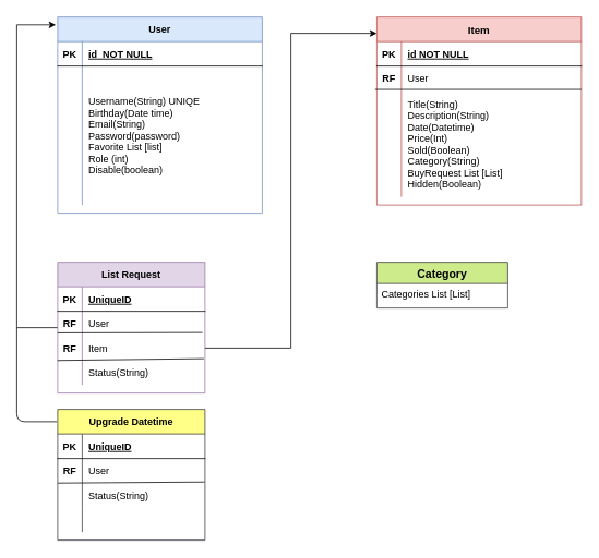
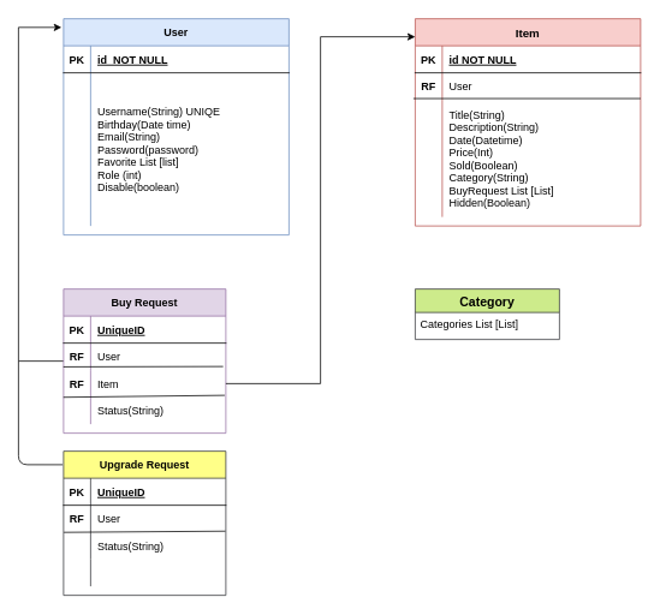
  <mxCell id="0" />
  <mxCell id="1" parent="0" />
  <mxCell id="2" value="Item" style="shape=table;startSize=30;container=1;collapsible=1;childLayout=tableLayout;fixedRows=1;rowLines=0;fontStyle=1;align=center;resizeLast=1;fillColor=#f8cecc;strokeColor=#b85450;fontSize=13;" parent="1" vertex="1"><mxGeometry x="460" y="20" width="250" height="230" as="geometry" /></mxCell>
  <mxCell id="3" value="" style="shape=partialRectangle;collapsible=0;dropTarget=0;pointerEvents=0;fillColor=none;points=[[0,0.5],[1,0.5]];portConstraint=eastwest;top=0;left=0;right=0;bottom=1;" parent="2" vertex="1"><mxGeometry y="30" width="250" height="30" as="geometry" /></mxCell>
  <mxCell id="4" value="PK" style="shape=partialRectangle;overflow=hidden;connectable=0;fillColor=none;top=0;left=0;bottom=0;right=0;fontStyle=1;" parent="3" vertex="1"><mxGeometry width="30" height="30" as="geometry" /></mxCell>
  <mxCell id="5" value="id NOT NULL " style="shape=partialRectangle;overflow=hidden;connectable=0;fillColor=none;top=0;left=0;bottom=0;right=0;align=left;spacingLeft=6;fontStyle=5;" parent="3" vertex="1"><mxGeometry x="30" width="220" height="30" as="geometry" /></mxCell>
  <mxCell id="6" value="" style="shape=partialRectangle;collapsible=0;dropTarget=0;pointerEvents=0;fillColor=none;points=[[0,0.5],[1,0.5]];portConstraint=eastwest;top=0;left=0;right=0;bottom=0;" parent="2" vertex="1"><mxGeometry y="60" width="250" height="30" as="geometry" /></mxCell>
  <mxCell id="7" value="RF" style="shape=partialRectangle;overflow=hidden;connectable=0;fillColor=none;top=0;left=0;bottom=0;right=0;fontStyle=1" parent="6" vertex="1"><mxGeometry width="30" height="30" as="geometry" /></mxCell>
  <mxCell id="8" value="User" style="shape=partialRectangle;overflow=hidden;connectable=0;fillColor=none;top=0;left=0;bottom=0;right=0;align=left;spacingLeft=6;" parent="6" vertex="1"><mxGeometry x="30" width="220" height="30" as="geometry" /></mxCell>
  <mxCell id="9" value="" style="shape=partialRectangle;collapsible=0;dropTarget=0;pointerEvents=0;fillColor=none;points=[[0,0.5],[1,0.5]];portConstraint=eastwest;top=0;left=0;right=0;bottom=0;" parent="2" vertex="1"><mxGeometry y="90" width="250" height="130" as="geometry" /></mxCell>
  <mxCell id="10" value="" style="shape=partialRectangle;overflow=hidden;connectable=0;fillColor=none;top=0;left=0;bottom=0;right=0;" parent="9" vertex="1"><mxGeometry width="30" height="130" as="geometry" /></mxCell>
  <mxCell id="11" value="Title(String)&#10;Description(String)&#10;Date(Datetime)&#10;Price(Int)&#10;Sold(Boolean)&#10;Category(String)&#10;BuyRequest List [List]&#10;Hidden(Boolean)" style="shape=partialRectangle;overflow=hidden;connectable=0;fillColor=none;top=0;left=0;bottom=0;right=0;align=left;spacingLeft=6;" parent="9" vertex="1"><mxGeometry x="30" width="220" height="130" as="geometry" /></mxCell>
  <mxCell id="12" value="" style="endArrow=none;html=1;entryX=1;entryY=-0.011;entryDx=0;entryDy=0;entryPerimeter=0;exitX=-0.008;exitY=-0.011;exitDx=0;exitDy=0;exitPerimeter=0;" parent="2" source="9" target="9" edge="1"><mxGeometry width="50" height="50" relative="1" as="geometry"><mxPoint x="-150" y="180" as="sourcePoint" /><mxPoint x="-100" y="130" as="targetPoint" /></mxGeometry></mxCell>
  <mxCell id="13" value="User" style="shape=table;startSize=30;container=1;collapsible=1;childLayout=tableLayout;fixedRows=1;rowLines=0;fontStyle=1;align=center;resizeLast=1;fillColor=#dae8fc;strokeColor=#6c8ebf;" parent="1" vertex="1"><mxGeometry x="70" y="20" width="250" height="240" as="geometry" /></mxCell>
  <mxCell id="14" value="" style="shape=partialRectangle;collapsible=0;dropTarget=0;pointerEvents=0;fillColor=none;points=[[0,0.5],[1,0.5]];portConstraint=eastwest;top=0;left=0;right=0;bottom=1;" parent="13" vertex="1"><mxGeometry y="30" width="250" height="30" as="geometry" /></mxCell>
  <mxCell id="15" value="PK" style="shape=partialRectangle;overflow=hidden;connectable=0;fillColor=none;top=0;left=0;bottom=0;right=0;fontStyle=1;" parent="14" vertex="1"><mxGeometry width="30" height="30" as="geometry" /></mxCell>
  <mxCell id="16" value="id  NOT NULL " style="shape=partialRectangle;overflow=hidden;connectable=0;fillColor=none;top=0;left=0;bottom=0;right=0;align=left;spacingLeft=6;fontStyle=5;" parent="14" vertex="1"><mxGeometry x="30" width="220" height="30" as="geometry" /></mxCell>
  <mxCell id="17" value="" style="shape=partialRectangle;collapsible=0;dropTarget=0;pointerEvents=0;fillColor=none;points=[[0,0.5],[1,0.5]];portConstraint=eastwest;top=0;left=0;right=0;bottom=0;" parent="13" vertex="1"><mxGeometry y="60" width="250" height="170" as="geometry" /></mxCell>
  <mxCell id="18" value="" style="shape=partialRectangle;overflow=hidden;connectable=0;fillColor=none;top=0;left=0;bottom=0;right=0;" parent="17" vertex="1"><mxGeometry width="30" height="170" as="geometry" /></mxCell>
  <mxCell id="19" value="Username(String) UNIQE&#10;Birthday(Date time)&#10;Email(String)&#10;Password(password)&#10;Favorite List [list]&#10;Role (int)&#10;Disable(boolean)" style="shape=partialRectangle;overflow=hidden;connectable=0;fillColor=none;top=0;left=0;bottom=0;right=0;align=left;spacingLeft=6;" parent="17" vertex="1"><mxGeometry x="30" width="220" height="170" as="geometry" /></mxCell>
  <mxCell id="20" value="Category" style="swimlane;fontStyle=1;childLayout=stackLayout;horizontal=1;startSize=26;horizontalStack=0;resizeParent=1;resizeParentMax=0;resizeLast=0;collapsible=1;marginBottom=0;align=center;fontSize=14;fillColor=#cdeb8b;strokeColor=#36393d;" parent="1" vertex="1"><mxGeometry x="460" y="320" width="160" height="56" as="geometry" /></mxCell>
  <mxCell id="21" value="Categories List [List]" style="text;strokeColor=none;fillColor=none;spacingLeft=4;spacingRight=4;overflow=hidden;rotatable=0;points=[[0,0.5],[1,0.5]];portConstraint=eastwest;fontSize=12;" parent="20" vertex="1"><mxGeometry y="26" width="160" height="30" as="geometry" /></mxCell>
  <mxCell id="22" style="edgeStyle=orthogonalEdgeStyle;rounded=0;orthogonalLoop=1;jettySize=auto;html=1;entryX=-0.009;entryY=0.04;entryDx=0;entryDy=0;entryPerimeter=0;" edge="1" parent="1" source="23" target="13"><mxGeometry relative="1" as="geometry"><mxPoint x="40" y="30" as="targetPoint" /><Array as="points"><mxPoint x="20" y="400" /><mxPoint x="20" y="30" /></Array></mxGeometry></mxCell>
- <mxCell id="23" value="List Request" style="shape=table;startSize=30;container=1;collapsible=1;childLayout=tableLayout;fixedRows=1;rowLines=0;fontStyle=1;align=center;resizeLast=1;fillColor=#e1d5e7;strokeColor=#9673a6;" parent="1" vertex="1"><mxGeometry x="70" y="320" width="180" height="160" as="geometry" /></mxCell>
+ <mxCell id="23" value="Buy Request" style="shape=table;startSize=30;container=1;collapsible=1;childLayout=tableLayout;fixedRows=1;rowLines=0;fontStyle=1;align=center;resizeLast=1;fillColor=#e1d5e7;strokeColor=#9673a6;" parent="1" vertex="1"><mxGeometry x="70" y="320" width="180" height="160" as="geometry" /></mxCell>
  <mxCell id="24" value="" style="shape=partialRectangle;collapsible=0;dropTarget=0;pointerEvents=0;fillColor=none;top=0;left=0;bottom=1;right=0;points=[[0,0.5],[1,0.5]];portConstraint=eastwest;" parent="23" vertex="1"><mxGeometry y="30" width="180" height="30" as="geometry" /></mxCell>
  <mxCell id="25" value="PK" style="shape=partialRectangle;connectable=0;fillColor=none;top=0;left=0;bottom=0;right=0;fontStyle=1;overflow=hidden;" parent="24" vertex="1"><mxGeometry width="30" height="30" as="geometry" /></mxCell>
  <mxCell id="26" value="UniqueID" style="shape=partialRectangle;connectable=0;fillColor=none;top=0;left=0;bottom=0;right=0;align=left;spacingLeft=6;fontStyle=5;overflow=hidden;" parent="24" vertex="1"><mxGeometry x="30" width="150" height="30" as="geometry" /></mxCell>
  <mxCell id="27" value="" style="shape=partialRectangle;collapsible=0;dropTarget=0;pointerEvents=0;fillColor=none;top=0;left=0;bottom=0;right=0;points=[[0,0.5],[1,0.5]];portConstraint=eastwest;" parent="23" vertex="1"><mxGeometry y="60" width="180" height="30" as="geometry" /></mxCell>
  <mxCell id="28" value="RF" style="shape=partialRectangle;connectable=0;fillColor=none;top=0;left=0;bottom=0;right=0;editable=1;overflow=hidden;fontStyle=1" parent="27" vertex="1"><mxGeometry width="30" height="30" as="geometry" /></mxCell>
  <mxCell id="29" value="User" style="shape=partialRectangle;connectable=0;fillColor=none;top=0;left=0;bottom=0;right=0;align=left;spacingLeft=6;overflow=hidden;" parent="27" vertex="1"><mxGeometry x="30" width="150" height="30" as="geometry" /></mxCell>
  <mxCell id="30" value="" style="shape=partialRectangle;collapsible=0;dropTarget=0;pointerEvents=0;fillColor=none;top=0;left=0;bottom=0;right=0;points=[[0,0.5],[1,0.5]];portConstraint=eastwest;" parent="23" vertex="1"><mxGeometry y="90" width="180" height="30" as="geometry" /></mxCell>
  <mxCell id="31" value="RF" style="shape=partialRectangle;connectable=0;fillColor=none;top=0;left=0;bottom=0;right=0;editable=1;overflow=hidden;fontStyle=1" parent="30" vertex="1"><mxGeometry width="30" height="30" as="geometry" /></mxCell>
  <mxCell id="32" value="Item" style="shape=partialRectangle;connectable=0;fillColor=none;top=0;left=0;bottom=0;right=0;align=left;spacingLeft=6;overflow=hidden;" parent="30" vertex="1"><mxGeometry x="30" width="150" height="30" as="geometry" /></mxCell>
  <mxCell id="33" value="" style="shape=partialRectangle;collapsible=0;dropTarget=0;pointerEvents=0;fillColor=none;top=0;left=0;bottom=0;right=0;points=[[0,0.5],[1,0.5]];portConstraint=eastwest;" parent="23" vertex="1"><mxGeometry y="120" width="180" height="30" as="geometry" /></mxCell>
  <mxCell id="34" value="" style="shape=partialRectangle;connectable=0;fillColor=none;top=0;left=0;bottom=0;right=0;editable=1;overflow=hidden;" parent="33" vertex="1"><mxGeometry width="30" height="30" as="geometry" /></mxCell>
  <mxCell id="35" value="Status(String)" style="shape=partialRectangle;connectable=0;fillColor=none;top=0;left=0;bottom=0;right=0;align=left;spacingLeft=6;overflow=hidden;" parent="33" vertex="1"><mxGeometry x="30" width="150" height="30" as="geometry" /></mxCell>
  <mxCell id="36" value="" style="endArrow=none;html=1;strokeColor=#000000;exitX=-0.001;exitY=0.88;exitDx=0;exitDy=0;exitPerimeter=0;" parent="23" source="27" edge="1"><mxGeometry width="50" height="50" relative="1" as="geometry"><mxPoint x="70" y="130" as="sourcePoint" /><mxPoint x="177" y="86" as="targetPoint" /></mxGeometry></mxCell>
  <mxCell id="37" value="" style="endArrow=none;html=1;strokeColor=#000000;fontSize=13;entryX=0.993;entryY=-0.067;entryDx=0;entryDy=0;entryPerimeter=0;exitX=-0.001;exitY=1.005;exitDx=0;exitDy=0;exitPerimeter=0;" parent="23" source="30" target="33" edge="1"><mxGeometry width="50" height="50" relative="1" as="geometry"><mxPoint y="150" as="sourcePoint" /><mxPoint x="50" y="100" as="targetPoint" /></mxGeometry></mxCell>
  <mxCell id="38" value="" style="endArrow=classic;html=1;strokeColor=#000000;" parent="1" source="17" edge="1"><mxGeometry width="50" height="50" relative="1" as="geometry"><mxPoint x="270" y="270" as="sourcePoint" /><mxPoint x="320" y="220" as="targetPoint" /></mxGeometry></mxCell>
- <mxCell id="39" value="Upgrade Datetime" style="shape=table;startSize=30;container=1;collapsible=1;childLayout=tableLayout;fixedRows=1;rowLines=0;fontStyle=1;align=center;resizeLast=1;fillColor=#ffff88;strokeColor=#36393d;" parent="1" vertex="1"><mxGeometry x="70" y="500" width="180" height="160" as="geometry" /></mxCell>
+ <mxCell id="39" value="Upgrade Request" style="shape=table;startSize=30;container=1;collapsible=1;childLayout=tableLayout;fixedRows=1;rowLines=0;fontStyle=1;align=center;resizeLast=1;fillColor=#ffff88;strokeColor=#36393d;" parent="1" vertex="1"><mxGeometry x="70" y="500" width="180" height="160" as="geometry" /></mxCell>
  <mxCell id="40" value="" style="shape=partialRectangle;collapsible=0;dropTarget=0;pointerEvents=0;fillColor=none;top=0;left=0;bottom=1;right=0;points=[[0,0.5],[1,0.5]];portConstraint=eastwest;" parent="39" vertex="1"><mxGeometry y="30" width="180" height="30" as="geometry" /></mxCell>
  <mxCell id="41" value="PK" style="shape=partialRectangle;connectable=0;fillColor=none;top=0;left=0;bottom=0;right=0;fontStyle=1;overflow=hidden;" parent="40" vertex="1"><mxGeometry width="30" height="30" as="geometry" /></mxCell>
  <mxCell id="42" value="UniqueID" style="shape=partialRectangle;connectable=0;fillColor=none;top=0;left=0;bottom=0;right=0;align=left;spacingLeft=6;fontStyle=5;overflow=hidden;" parent="40" vertex="1"><mxGeometry x="30" width="150" height="30" as="geometry" /></mxCell>
  <mxCell id="43" value="" style="shape=partialRectangle;collapsible=0;dropTarget=0;pointerEvents=0;fillColor=none;top=0;left=0;bottom=0;right=0;points=[[0,0.5],[1,0.5]];portConstraint=eastwest;" parent="39" vertex="1"><mxGeometry y="60" width="180" height="30" as="geometry" /></mxCell>
  <mxCell id="44" value="RF" style="shape=partialRectangle;connectable=0;fillColor=none;top=0;left=0;bottom=0;right=0;editable=1;overflow=hidden;fontStyle=1" parent="43" vertex="1"><mxGeometry width="30" height="30" as="geometry" /></mxCell>
  <mxCell id="45" value="User" style="shape=partialRectangle;connectable=0;fillColor=none;top=0;left=0;bottom=0;right=0;align=left;spacingLeft=6;overflow=hidden;" parent="43" vertex="1"><mxGeometry x="30" width="150" height="30" as="geometry" /></mxCell>
  <mxCell id="46" value="" style="shape=partialRectangle;collapsible=0;dropTarget=0;pointerEvents=0;fillColor=none;top=0;left=0;bottom=0;right=0;points=[[0,0.5],[1,0.5]];portConstraint=eastwest;" parent="39" vertex="1"><mxGeometry y="90" width="180" height="30" as="geometry" /></mxCell>
  <mxCell id="47" value="" style="shape=partialRectangle;connectable=0;fillColor=none;top=0;left=0;bottom=0;right=0;editable=1;overflow=hidden;" parent="46" vertex="1"><mxGeometry width="30" height="30" as="geometry" /></mxCell>
  <mxCell id="48" value="Status(String)" style="shape=partialRectangle;connectable=0;fillColor=none;top=0;left=0;bottom=0;right=0;align=left;spacingLeft=6;overflow=hidden;" parent="46" vertex="1"><mxGeometry x="30" width="150" height="30" as="geometry" /></mxCell>
  <mxCell id="49" value="" style="shape=partialRectangle;collapsible=0;dropTarget=0;pointerEvents=0;fillColor=none;top=0;left=0;bottom=0;right=0;points=[[0,0.5],[1,0.5]];portConstraint=eastwest;" parent="39" vertex="1"><mxGeometry y="120" width="180" height="30" as="geometry" /></mxCell>
  <mxCell id="50" value="" style="shape=partialRectangle;connectable=0;fillColor=none;top=0;left=0;bottom=0;right=0;editable=1;overflow=hidden;" parent="49" vertex="1"><mxGeometry width="30" height="30" as="geometry" /></mxCell>
  <mxCell id="51" value="" style="shape=partialRectangle;connectable=0;fillColor=none;top=0;left=0;bottom=0;right=0;align=left;spacingLeft=6;overflow=hidden;" parent="49" vertex="1"><mxGeometry x="30" width="150" height="30" as="geometry" /></mxCell>
  <mxCell id="52" value="" style="endArrow=none;html=1;strokeColor=#000000;fontSize=13;entryX=0.997;entryY=-0.04;entryDx=0;entryDy=0;entryPerimeter=0;exitX=0.002;exitY=1.003;exitDx=0;exitDy=0;exitPerimeter=0;" parent="39" source="43" target="46" edge="1"><mxGeometry width="50" height="50" relative="1" as="geometry"><mxPoint x="-1" y="89" as="sourcePoint" /><mxPoint x="90" y="90" as="targetPoint" /></mxGeometry></mxCell>
  <mxCell id="53" style="edgeStyle=orthogonalEdgeStyle;rounded=0;orthogonalLoop=1;jettySize=auto;html=1;entryX=0;entryY=0.087;entryDx=0;entryDy=0;entryPerimeter=0;" edge="1" parent="1" source="30" target="2"><mxGeometry relative="1" as="geometry" /></mxCell>
  <mxCell id="54" value="" style="endArrow=none;html=1;entryX=-0.006;entryY=0.094;entryDx=0;entryDy=0;entryPerimeter=0;" edge="1" parent="1" target="39"><mxGeometry width="50" height="50" relative="1" as="geometry"><mxPoint x="20" y="400" as="sourcePoint" /><mxPoint x="70" y="500" as="targetPoint" /><Array as="points"><mxPoint x="20" y="515" /></Array></mxGeometry></mxCell>
